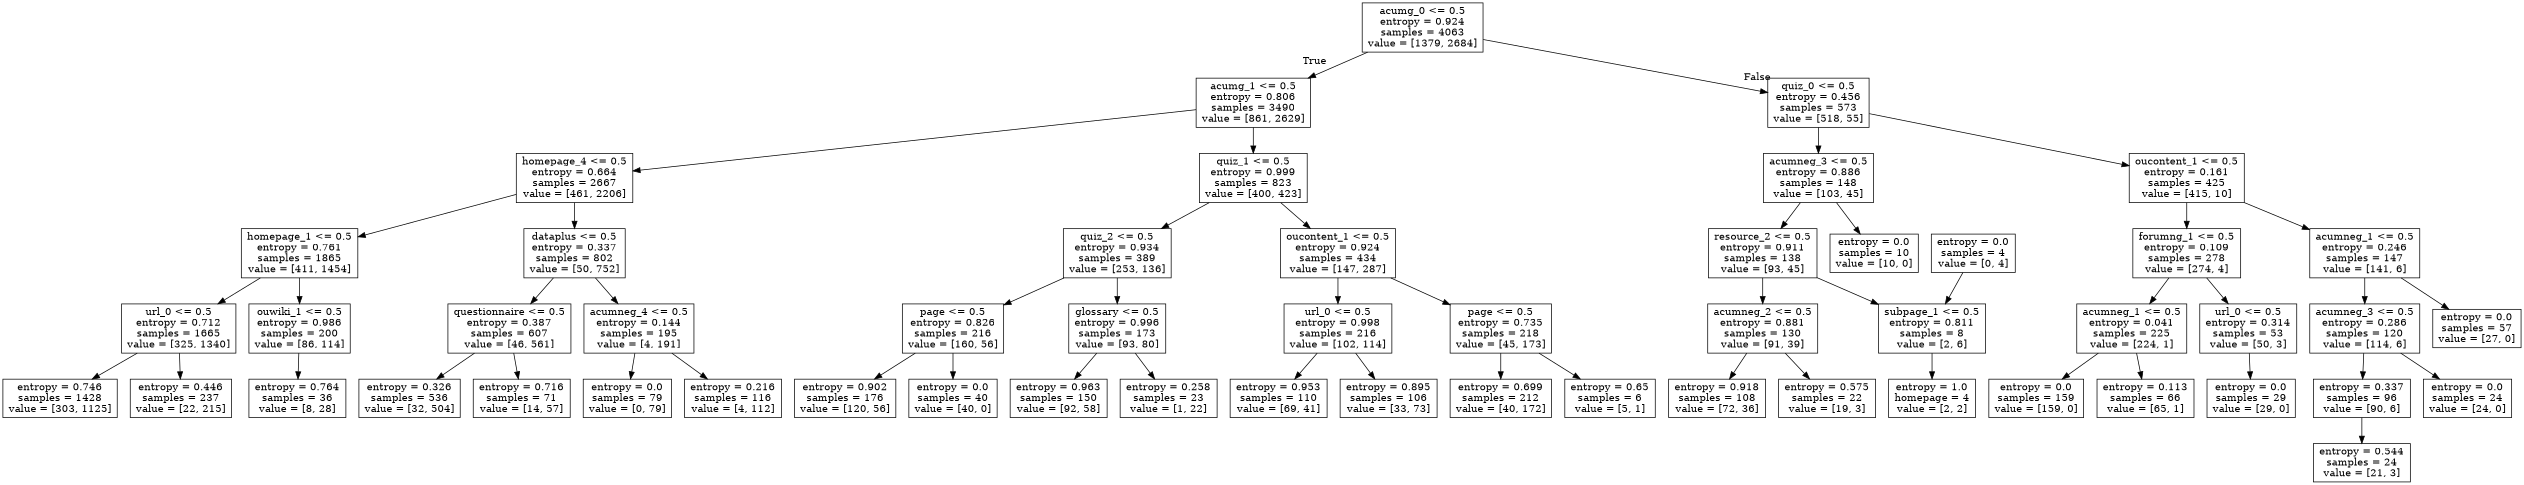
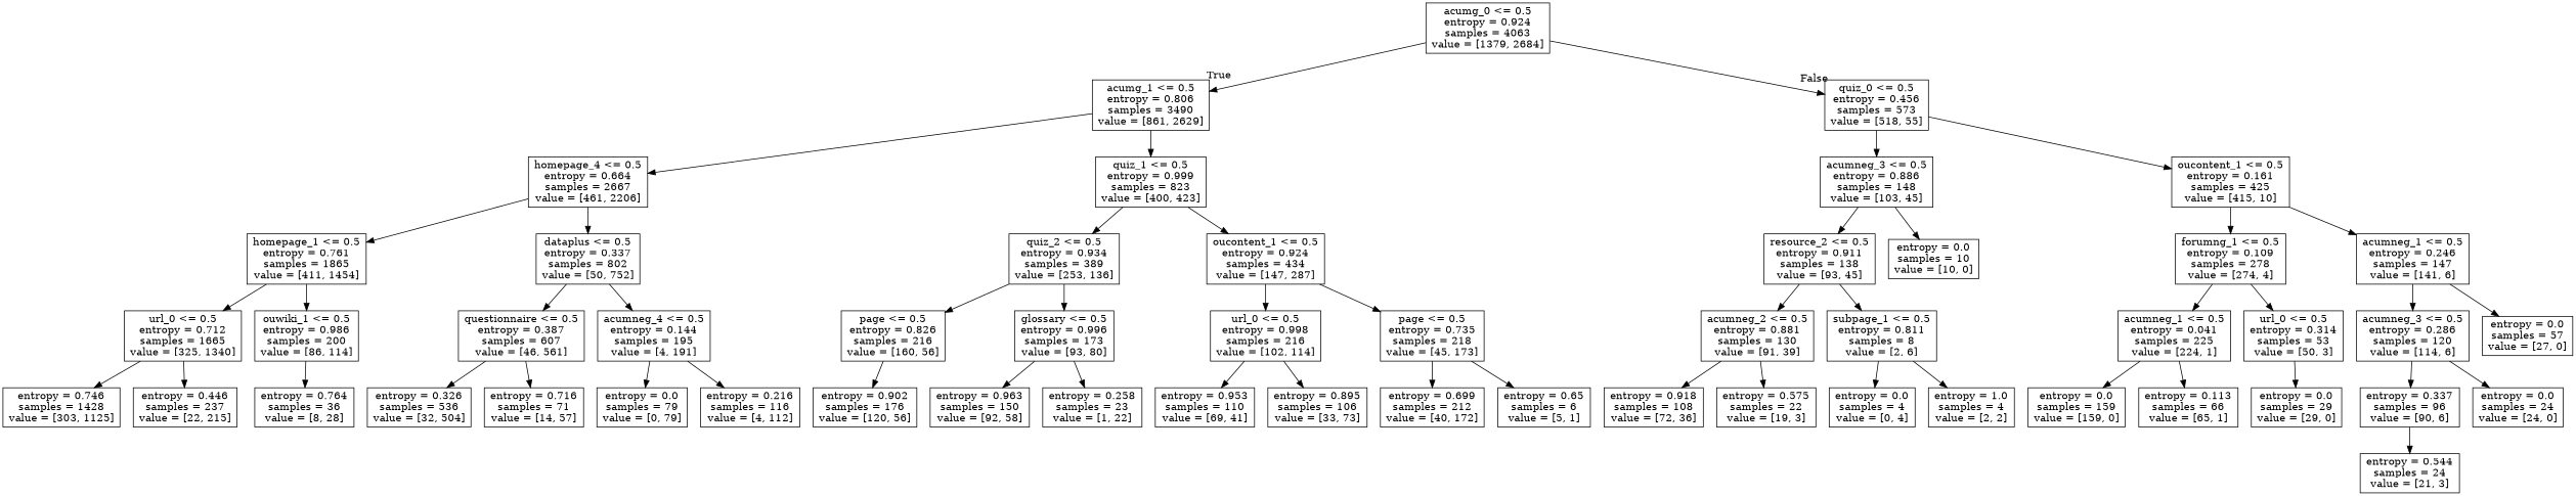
  digraph {
    node [shape=box]
    n1 [label="acumg_0 <= 0.5\nentropy = 0.924\nsamples = 4063\nvalue = [1379, 2684]"]
    n2 [label="acumg_1 <= 0.5\nentropy = 0.806\nsamples = 3490\nvalue = [861, 2629]"]
    n3 [label="quiz_0 <= 0.5\nentropy = 0.456\nsamples = 573\nvalue = [518, 55]"]
    n4 [label="homepage_4 <= 0.5\nentropy = 0.664\nsamples = 2667\nvalue = [461, 2206]"]
    n5 [label="quiz_1 <= 0.5\nentropy = 0.999\nsamples = 823\nvalue = [400, 423]"]
    n6 [label="acumneg_3 <= 0.5\nentropy = 0.886\nsamples = 148\nvalue = [103, 45]"]
    n7 [label="oucontent_1 <= 0.5\nentropy = 0.161\nsamples = 425\nvalue = [415, 10]"]
    n8 [label="homepage_1 <= 0.5\nentropy = 0.761\nsamples = 1865\nvalue = [411, 1454]"]
    n9 [label="dataplus <= 0.5\nentropy = 0.337\nsamples = 802\nvalue = [50, 752]"]
    n10 [label="quiz_2 <= 0.5\nentropy = 0.934\nsamples = 389\nvalue = [253, 136]"]
    n11 [label="oucontent_1 <= 0.5\nentropy = 0.924\nsamples = 434\nvalue = [147, 287]"]
    n12 [label="url_0 <= 0.5\nentropy = 0.712\nsamples = 1665\nvalue = [325, 1340]"]
    n13 [label="ouwiki_1 <= 0.5\nentropy = 0.986\nsamples = 200\nvalue = [86, 114]"]
    n14 [label="questionnaire <= 0.5\nentropy = 0.387\nsamples = 607\nvalue = [46, 561]"]
    n15 [label="acumneg_4 <= 0.5\nentropy = 0.144\nsamples = 195\nvalue = [4, 191]"]
    n16 [label="entropy = 0.746\nsamples = 1428\nvalue = [303, 1125]"]
    n17 [label="entropy = 0.446\nsamples = 237\nvalue = [22, 215]"]
    n18 [label="entropy = 0.764\nsamples = 36\nvalue = [8, 28]"]
    n19 [label="entropy = 0.326\nsamples = 536\nvalue = [32, 504]"]
    n20 [label="entropy = 0.716\nsamples = 71\nvalue = [14, 57]"]
    n21 [label="entropy = 0.0\nsamples = 79\nvalue = [0, 79]"]
    n22 [label="entropy = 0.216\nsamples = 116\nvalue = [4, 112]"]
    n23 [label="page <= 0.5\nentropy = 0.826\nsamples = 216\nvalue = [160, 56]"]
    n24 [label="glossary <= 0.5\nentropy = 0.996\nsamples = 173\nvalue = [93, 80]"]
    n25 [label="url_0 <= 0.5\nentropy = 0.998\nsamples = 216\nvalue = [102, 114]"]
    n26 [label="page <= 0.5\nentropy = 0.735\nsamples = 218\nvalue = [45, 173]"]
    n27 [label="entropy = 0.902\nsamples = 176\nvalue = [120, 56]"]
-   n28 [label="entropy = 0.0\nsamples = 40\nvalue = [40, 0]"]
    n29 [label="entropy = 0.963\nsamples = 150\nvalue = [92, 58]"]
    n30 [label="entropy = 0.258\nsamples = 23\nvalue = [1, 22]"]
    n31 [label="entropy = 0.953\nsamples = 110\nvalue = [69, 41]"]
    n32 [label="entropy = 0.895\nsamples = 106\nvalue = [33, 73]"]
    n33 [label="entropy = 0.699\nsamples = 212\nvalue = [40, 172]"]
    n34 [label="entropy = 0.65\nsamples = 6\nvalue = [5, 1]"]
    n35 [label="resource_2 <= 0.5\nentropy = 0.911\nsamples = 138\nvalue = [93, 45]"]
    n36 [label="entropy = 0.0\nsamples = 10\nvalue = [10, 0]"]
    n37 [label="forumng_1 <= 0.5\nentropy = 0.109\nsamples = 278\nvalue = [274, 4]"]
    n38 [label="acumneg_1 <= 0.5\nentropy = 0.246\nsamples = 147\nvalue = [141, 6]"]
    n39 [label="acumneg_2 <= 0.5\nentropy = 0.881\nsamples = 130\nvalue = [91, 39]"]
    n40 [label="subpage_1 <= 0.5\nentropy = 0.811\nsamples = 8\nvalue = [2, 6]"]
    n41 [label="entropy = 0.918\nsamples = 108\nvalue = [72, 36]"]
    n42 [label="entropy = 0.575\nsamples = 22\nvalue = [19, 3]"]
    n43 [label="entropy = 0.0\nsamples = 4\nvalue = [0, 4]"]
-   n44 [label="entropy = 1.0\nhomepage = 4\nvalue = [2, 2]"]
+   n44 [label="entropy = 1.0\nsamples = 4\nvalue = [2, 2]"]
    n45 [label="acumneg_1 <= 0.5\nentropy = 0.041\nsamples = 225\nvalue = [224, 1]"]
    n46 [label="url_0 <= 0.5\nentropy = 0.314\nsamples = 53\nvalue = [50, 3]"]
    n47 [label="acumneg_3 <= 0.5\nentropy = 0.286\nsamples = 120\nvalue = [114, 6]"]
    n48 [label="entropy = 0.0\nsamples = 57\nvalue = [27, 0]"]
    n49 [label="entropy = 0.0\nsamples = 159\nvalue = [159, 0]"]
    n50 [label="entropy = 0.113\nsamples = 66\nvalue = [65, 1]"]
    n51 [label="entropy = 0.0\nsamples = 29\nvalue = [29, 0]"]
    n52 [label="entropy = 0.544\nsamples = 24\nvalue = [21, 3]"]
    n53 [label="entropy = 0.337\nsamples = 96\nvalue = [90, 6]"]
    n54 [label="entropy = 0.0\nsamples = 24\nvalue = [24, 0]"]
    n1 -> n2 [headlabel=True labelangle=45 labeldistance=2.5]
    n1 -> n3 [headlabel=False labelangle=-45 labeldistance=2.5]
    n2 -> n4
    n2 -> n5
    n3 -> n6
    n3 -> n7
    n4 -> n8
    n4 -> n9
    n5 -> n10
    n5 -> n11
    n6 -> n35
    n6 -> n36
    n7 -> n37
    n7 -> n38
    n8 -> n12
    n8 -> n13
    n9 -> n14
    n9 -> n15
    n10 -> n23
    n10 -> n24
    n11 -> n25
    n11 -> n26
    n12 -> n16
    n12 -> n17
    n13 -> n18
    n14 -> n19
    n14 -> n20
    n15 -> n21
    n15 -> n22
    n23 -> n27
-   n23 -> n28
    n24 -> n29
    n24 -> n30
    n25 -> n31
    n25 -> n32
    n26 -> n33
    n26 -> n34
    n35 -> n39
    n35 -> n40
    n37 -> n45
    n37 -> n46
    n38 -> n47
    n38 -> n48
    n39 -> n41
    n39 -> n42
-   n43 -> n40
+   n40 -> n43
    n40 -> n44
    n45 -> n49
    n45 -> n50
    n46 -> n51
    n47 -> n53
    n47 -> n54
    n53 -> n52
  }
